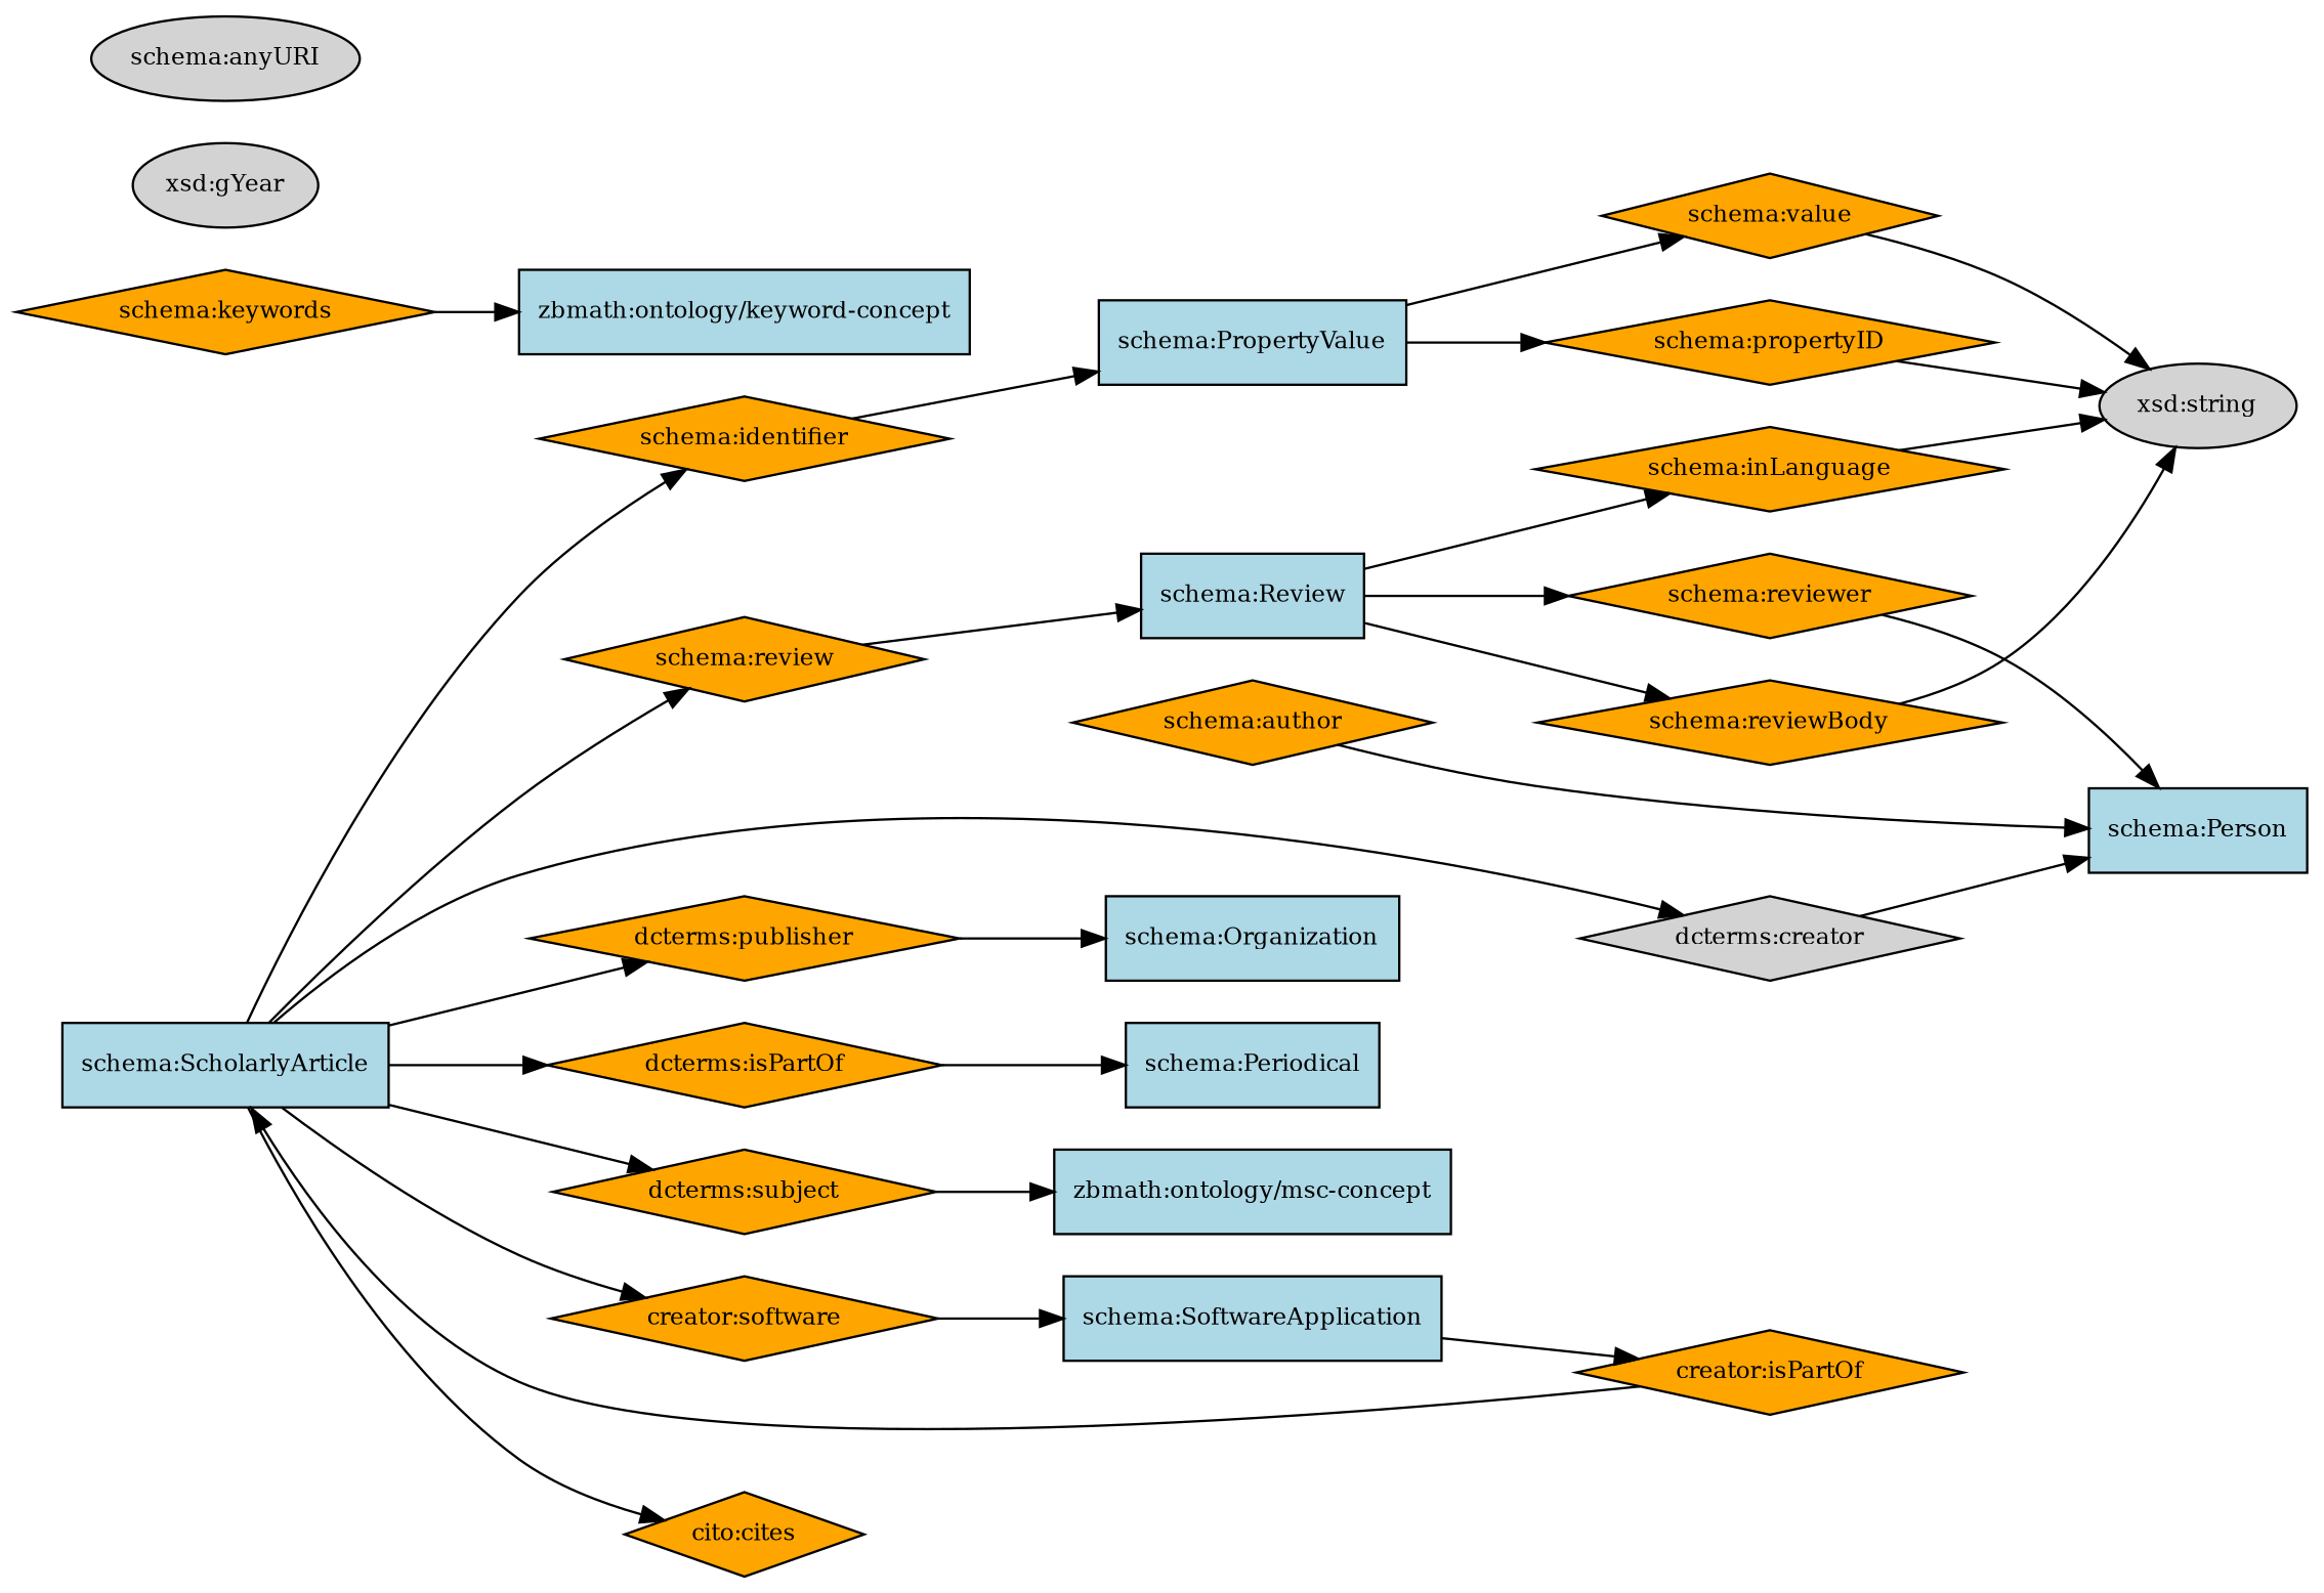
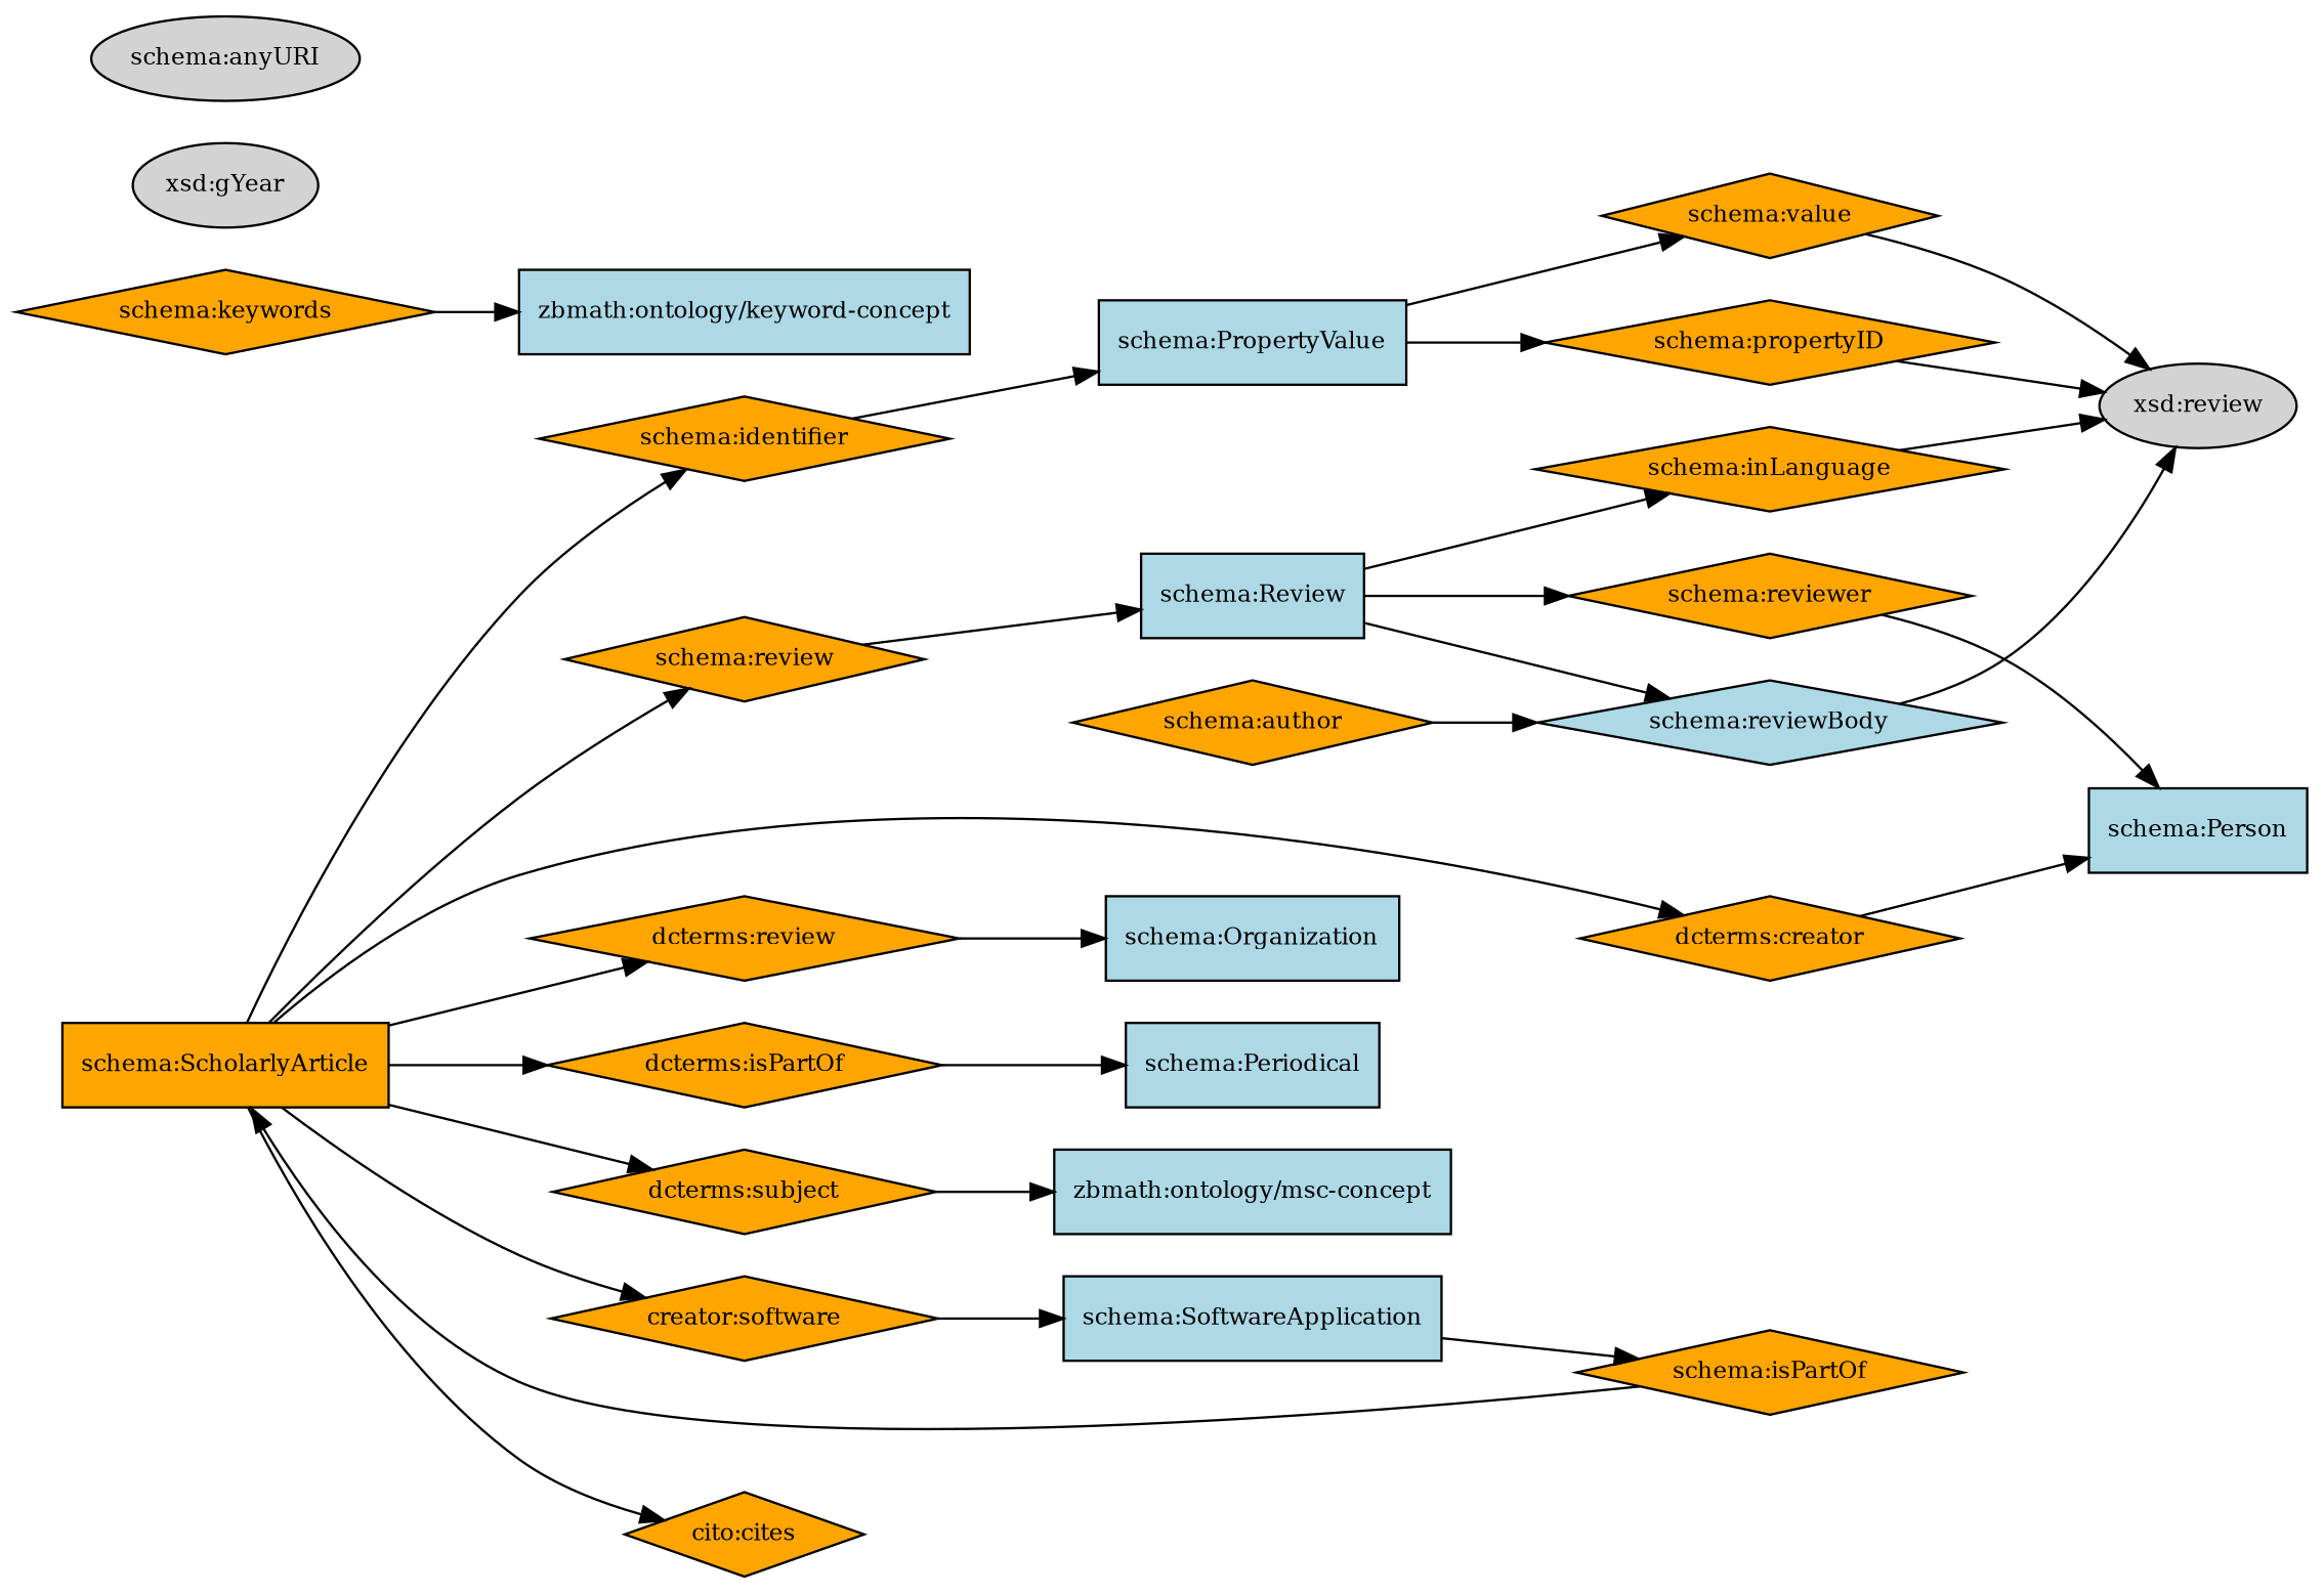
  digraph {
    rankdir=LR
    node [fillcolor=orange fontsize=10 shape=diamond style=filled]
-   n1 [fillcolor=lightblue label="schema:ScholarlyArticle" shape=rectangle]
-   n2 [fillcolor=lightgrey label="dcterms:creator"]
-   n3 [label="dcterms:publisher"]
+   n1 [label="schema:ScholarlyArticle" shape=rectangle]
+   n2 [label="dcterms:creator"]
+   n3 [label="dcterms:review"]
    n4 [label="dcterms:isPartOf"]
    n5 [label="dcterms:subject"]
    n6 [label="schema:identifier"]
    n7 [label="creator:software"]
    n8 [label="schema:review"]
    n9 [label="cito:cites"]
    n10 [fillcolor=lightblue label="schema:Person" shape=rectangle]
    n11 [fillcolor=lightblue label="schema:Organization" shape=rectangle]
    n12 [fillcolor=lightblue label="schema:Periodical" shape=rectangle]
    n13 [fillcolor=lightblue label="zbmath:ontology/msc-concept" shape=rectangle]
    n14 [label="schema:author"]
    n15 [label="schema:keywords"]
    n16 [fillcolor=lightblue label="zbmath:ontology/keyword-concept" shape=rectangle]
    n17 [fillcolor=lightblue label="schema:PropertyValue" shape=rectangle]
    n18 [fillcolor=lightblue label="schema:SoftwareApplication" shape=rectangle]
    n19 [fillcolor=lightblue label="schema:Review" shape=rectangle]
-   n20 [label="schema:reviewBody"]
+   n20 [fillcolor=lightblue label="schema:reviewBody"]
    n21 [label="schema:reviewer"]
    n22 [label="schema:inLanguage"]
-   n23 [fillcolor=lightgrey label="xsd:string" shape=ellipse]
-   n24 [label="creator:isPartOf"]
+   n23 [fillcolor=lightgrey label="xsd:review" shape=ellipse]
+   n24 [label="schema:isPartOf"]
    n25 [label="schema:propertyID"]
    n26 [label="schema:value"]
    n27 [fillcolor=lightgrey label="xsd:gYear" shape=ellipse]
    n28 [fillcolor=lightgrey label="schema:anyURI" shape=ellipse]
    n1 -> n2
    n1 -> n3
    n1 -> n4
    n1 -> n5
    n1 -> n6
    n1 -> n7
    n1 -> n8
    n1 -> n9
    n2 -> n10
    n3 -> n11
    n4 -> n12
    n5 -> n13
    n6 -> n17
    n7 -> n18
    n8 -> n19
-   n14 -> n10
+   n14 -> n20
    n15 -> n16
    n17 -> n25
    n17 -> n26
    n18 -> n24
    n19 -> n20
    n19 -> n21
    n19 -> n22
    n20 -> n23
    n21 -> n10
    n22 -> n23
    n24 -> n1
    n25 -> n23
    n26 -> n23
  }
